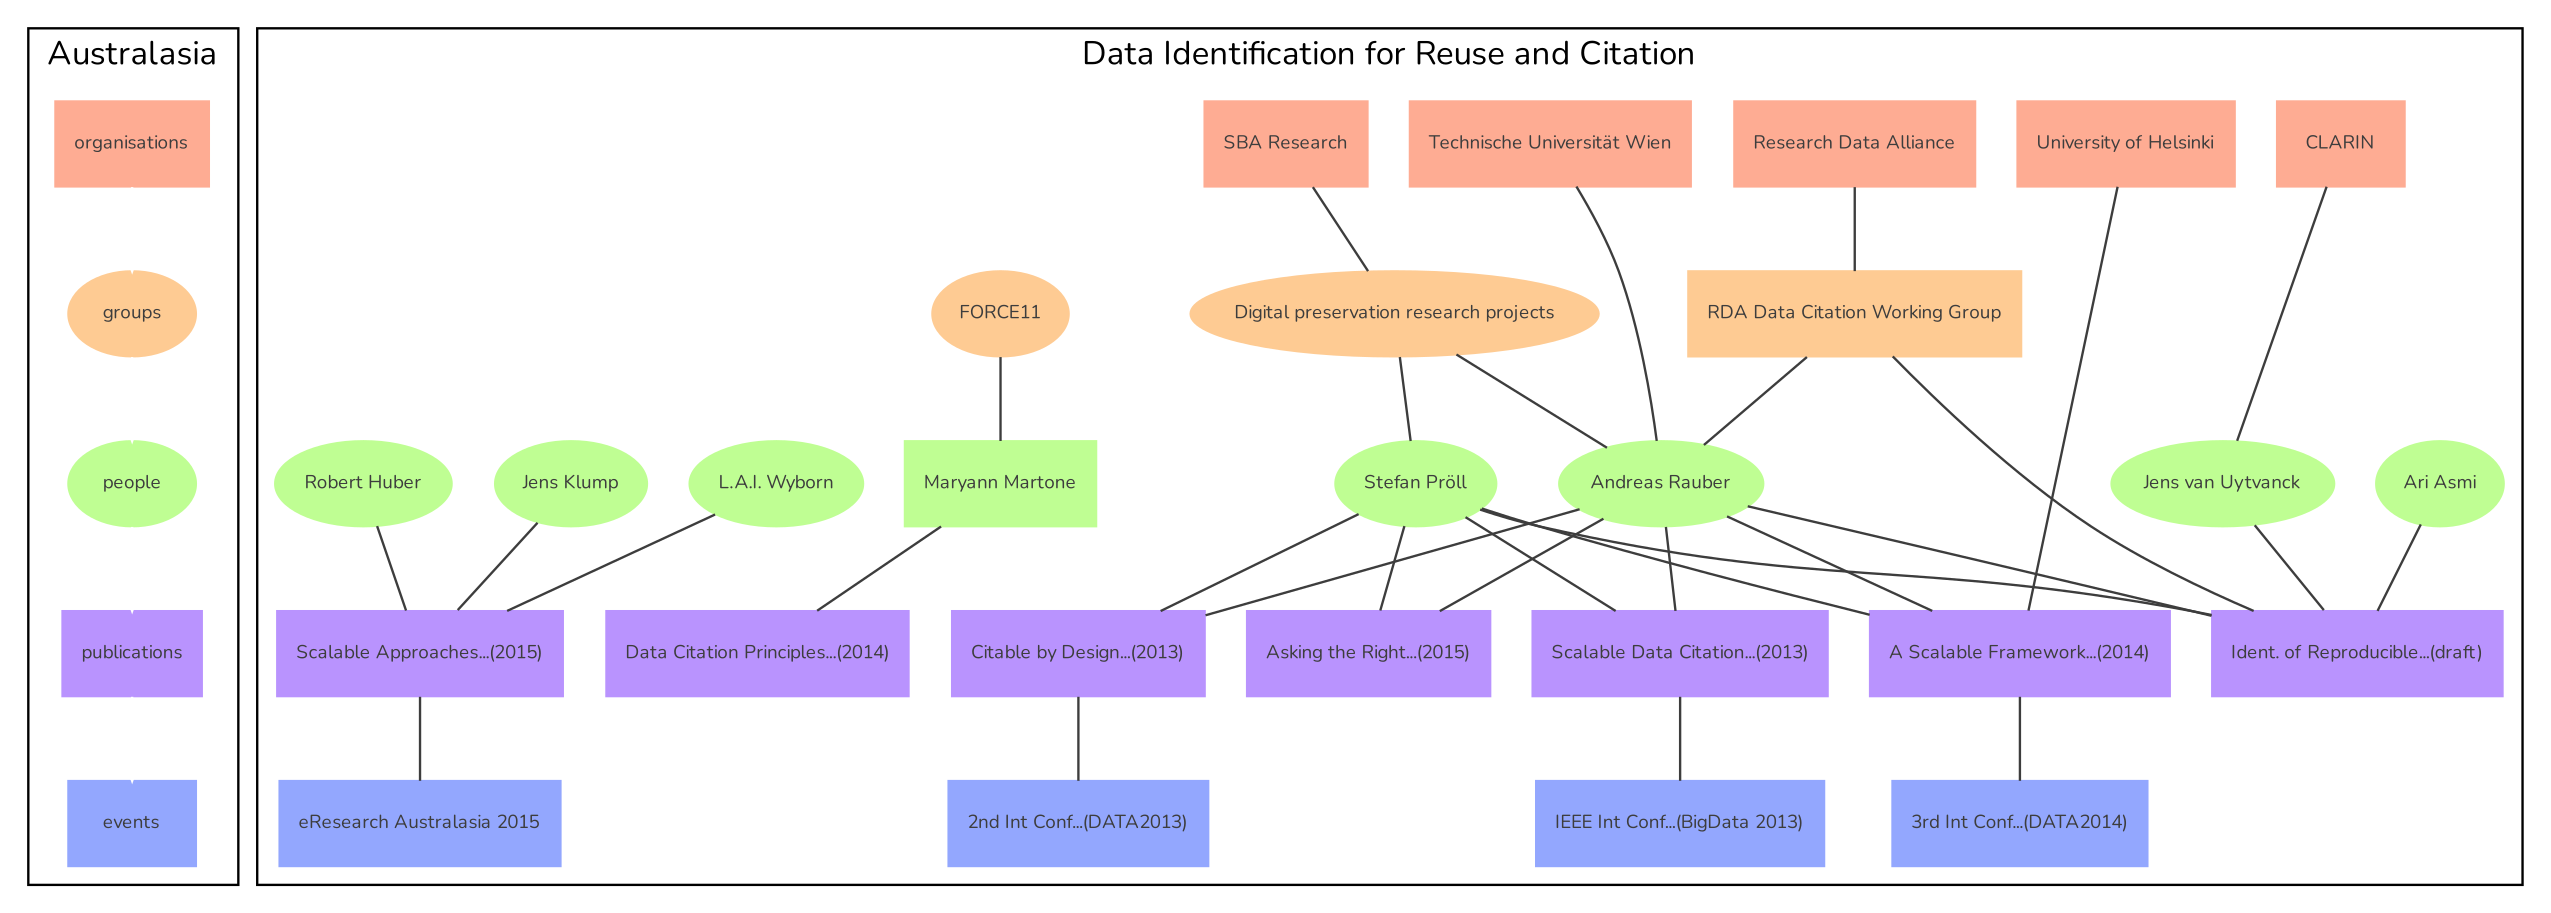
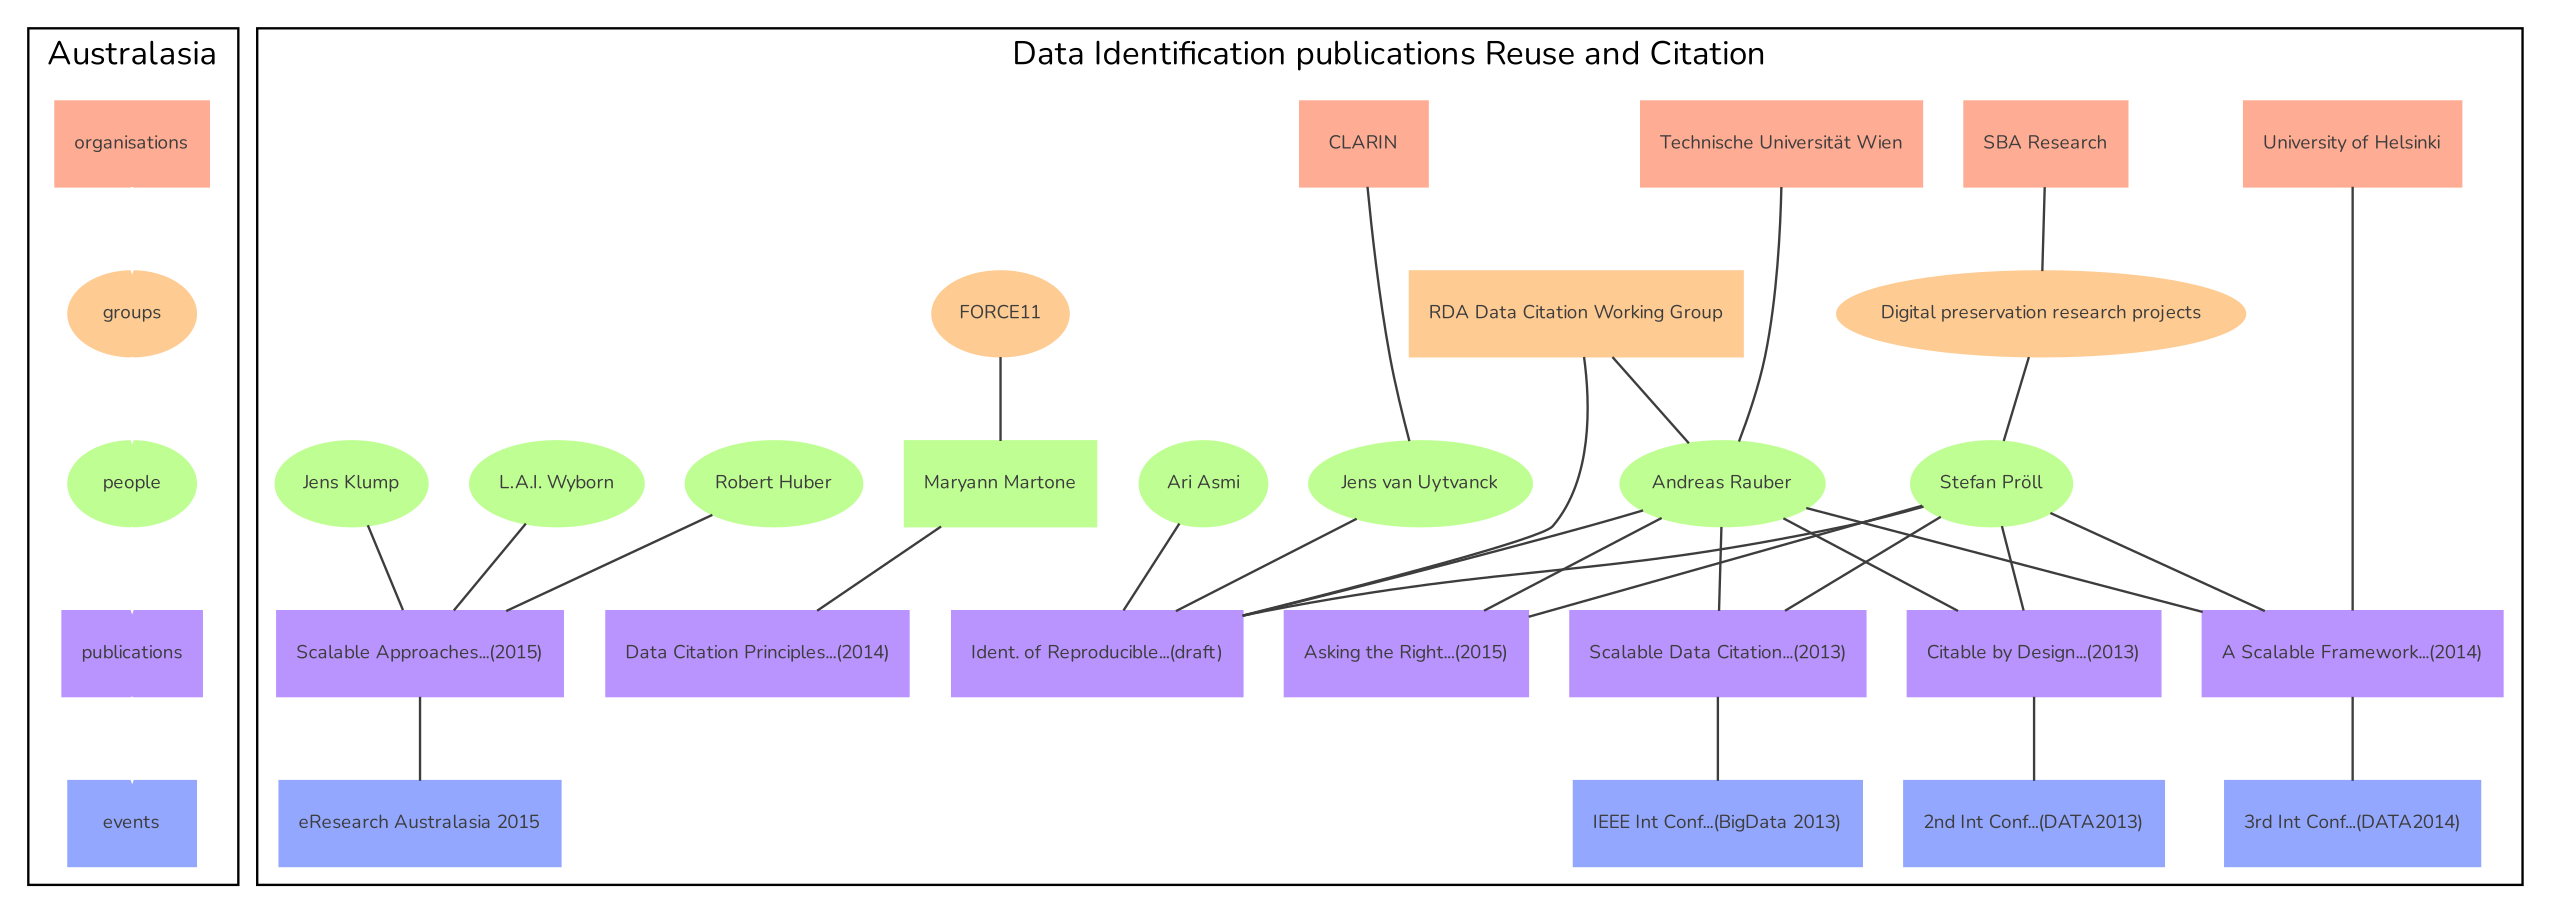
  digraph {
    fontname=Nunito
    node [color="#BFFE93" fontcolor=grey24 fontname=Nunito fontsize=8 shape=box style=filled]
    edge [color=grey24 fontname=Nunito arrowhead=none]
    organisations [color="#FEAC93"]
    groups [color="#FECB93" shape=""]
    people [shape=""]
    publications [color="#B993FE"]
    events [color="#93A7FE"]
    "Technische Universität Wien" [color="#FEAC93"]
    "University of Helsinki" [color="#FEAC93"]
    CLARIN [color="#FEAC93"]
-   "Research Data Alliance" [color="#FEAC93"]
    "SBA Research" [color="#FEAC93"]
    FORCE11 [color="#FECB93" shape=""]
    "RDA Data Citation Working Group" [color="#FECB93"]
    "Digital preservation research projects" [color="#FECB93" shape=""]
    "Andreas Rauber" [shape=""]
    "Stefan Pröll" [shape=""]
    "Maryann Martone"
    n17 [label="Jens van Uytvanck" shape=""]
    "Ari Asmi" [shape=""]
    "Jens Klump" [shape=""]
    "Robert Huber" [shape=""]
    "L.A.I. Wyborn" [shape=""]
    "A Scalable Framework...(2014)" [color="#B993FE"]
    "Scalable Data Citation...(2013)" [color="#B993FE"]
    "Citable by Design...(2013)" [color="#B993FE"]
    "Asking the Right...(2015)" [color="#B993FE"]
    "Ident. of Reproducible...(draft)" [color="#B993FE"]
    "Data Citation Principles...(2014)" [color="#B993FE"]
    "Scalable Approaches...(2015)" [color="#B993FE"]
    "3rd Int Conf...(DATA2014)" [color="#93A7FE"]
    "IEEE Int Conf...(BigData 2013)" [color="#93A7FE"]
    "2nd Int Conf...(DATA2013)" [color="#93A7FE"]
    "eResearch Australasia 2015" [color="#93A7FE"]
    subgraph cluster_1 {
      label=Australasia
      organisations
      groups
      people
      publications
      events
    }
    subgraph cluster_2 {
-     label="Data Identification for Reuse and Citation"
+     label="Data Identification publications Reuse and Citation"
      "A Scalable Framework...(2014)"
      "Scalable Data Citation...(2013)"
      "Citable by Design...(2013)"
      "Asking the Right...(2015)"
      "Ident. of Reproducible...(draft)"
      "Data Citation Principles...(2014)"
      "Scalable Approaches...(2015)"
      "3rd Int Conf...(DATA2014)"
      "IEEE Int Conf...(BigData 2013)"
      "2nd Int Conf...(DATA2013)"
      "eResearch Australasia 2015"
      subgraph sub_3 {
        label="Data Identification for Reuse and Citation"
        rank=same
        "Technische Universität Wien"
        "University of Helsinki"
        CLARIN
-       "Research Data Alliance"
        "SBA Research"
      }
      subgraph sub_4 {
        label="Data Identification for Reuse and Citation"
        rank=same
        FORCE11
        "RDA Data Citation Working Group"
        "Digital preservation research projects"
      }
      subgraph sub_5 {
        label="Data Identification for Reuse and Citation"
        rank=same
        "Andreas Rauber"
        "Stefan Pröll"
        "Maryann Martone"
        n17
        "Ari Asmi"
        "Jens Klump"
        "Robert Huber"
        "L.A.I. Wyborn"
      }
    }
    organisations -> groups [color="#ffffff" arrowhead=""]
    groups -> people [color="#ffffff" arrowhead=""]
    people -> publications [color="#ffffff" arrowhead=""]
    publications -> events [color="#ffffff" arrowhead=""]
    "Technische Universität Wien" -> "Andreas Rauber"
    "University of Helsinki" -> "A Scalable Framework...(2014)"
    CLARIN -> n17
-   "Research Data Alliance" -> "RDA Data Citation Working Group"
    "SBA Research" -> "Digital preservation research projects"
    FORCE11 -> "Maryann Martone"
    "RDA Data Citation Working Group" -> "Andreas Rauber"
    "RDA Data Citation Working Group" -> "Ident. of Reproducible...(draft)"
-   "Digital preservation research projects" -> "Andreas Rauber"
    "Digital preservation research projects" -> "Stefan Pröll"
    "Andreas Rauber" -> "A Scalable Framework...(2014)"
    "Andreas Rauber" -> "Scalable Data Citation...(2013)"
    "Andreas Rauber" -> "Citable by Design...(2013)"
    "Andreas Rauber" -> "Asking the Right...(2015)"
    "Andreas Rauber" -> "Ident. of Reproducible...(draft)"
    "Stefan Pröll" -> "A Scalable Framework...(2014)"
    "Stefan Pröll" -> "Scalable Data Citation...(2013)"
    "Stefan Pröll" -> "Citable by Design...(2013)"
    "Stefan Pröll" -> "Asking the Right...(2015)"
    "Stefan Pröll" -> "Ident. of Reproducible...(draft)"
    "Maryann Martone" -> "Data Citation Principles...(2014)"
    n17 -> "Ident. of Reproducible...(draft)"
    "Ari Asmi" -> "Ident. of Reproducible...(draft)"
    "Jens Klump" -> "Scalable Approaches...(2015)"
    "Robert Huber" -> "Scalable Approaches...(2015)"
    "L.A.I. Wyborn" -> "Scalable Approaches...(2015)"
    "A Scalable Framework...(2014)" -> "3rd Int Conf...(DATA2014)"
    "Scalable Data Citation...(2013)" -> "IEEE Int Conf...(BigData 2013)"
    "Citable by Design...(2013)" -> "2nd Int Conf...(DATA2013)"
    "Scalable Approaches...(2015)" -> "eResearch Australasia 2015"
  }
